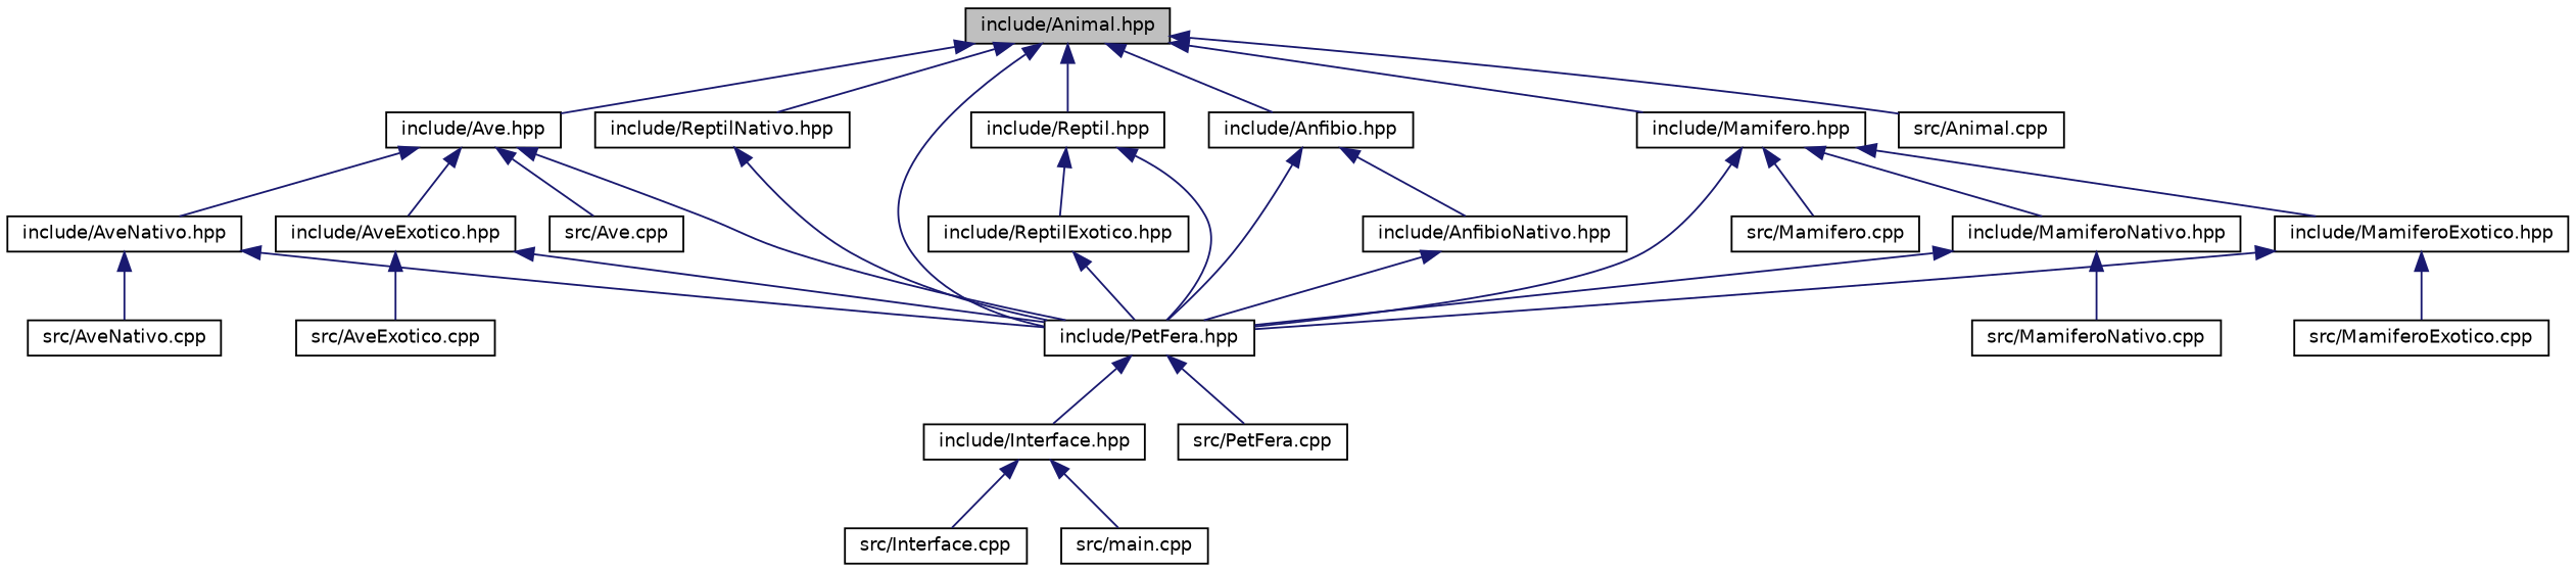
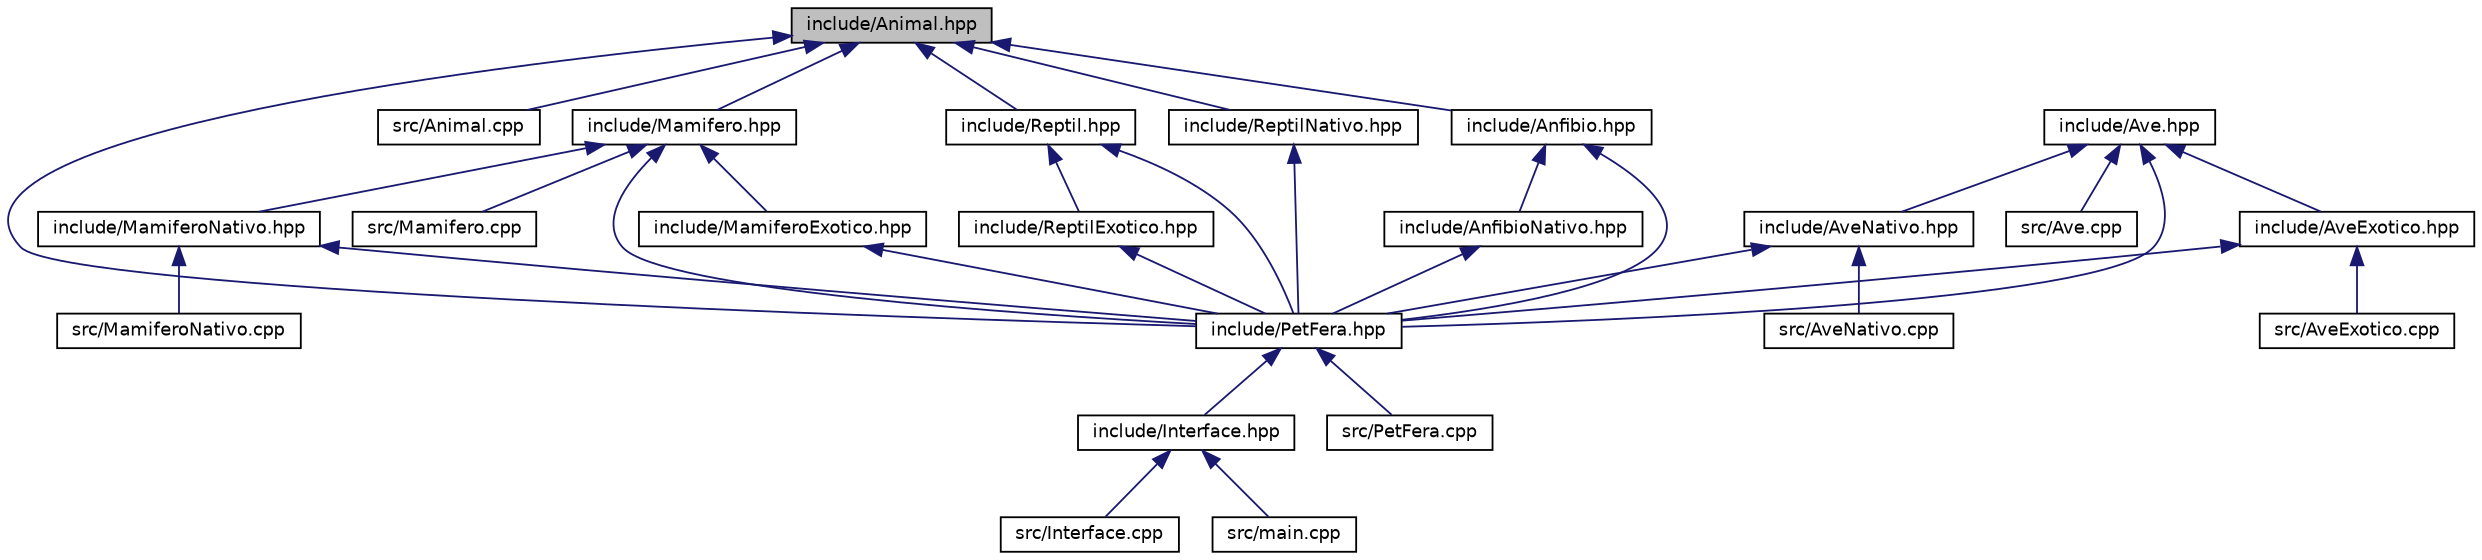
  digraph {
    node [color=black fillcolor=white fontname=Helvetica fontsize=10 shape=record style=filled]
    edge [color=midnightblue dir=back fontname=Helvetica fontsize=10 labelfontname=Helvetica labelfontsize=10 style=solid]
    n1 [fillcolor=grey75 fontcolor=black height=0.2 label="include/Animal.hpp" width=0.4]
    n2 [height=0.2 label="include/Anfibio.hpp" width=0.4]
    n3 [height=0.2 label="include/PetFera.hpp" width=0.4]
    n4 [height=0.2 label="include/Ave.hpp" width=0.4]
    n5 [height=0.2 label="include/Mamifero.hpp" width=0.4]
    n6 [height=0.2 label="include/Reptil.hpp" width=0.4]
    n7 [height=0.2 label="src/Animal.cpp" width=0.4]
    n8 [height=0.2 label="include/ReptilNativo.hpp" width=0.4]
    n9 [height=0.2 label="include/AnfibioNativo.hpp" width=0.4]
    n10 [height=0.2 label="include/Interface.hpp" width=0.4]
    n11 [height=0.2 label="src/PetFera.cpp" width=0.4]
    n12 [height=0.2 label="include/AveExotico.hpp" width=0.4]
    n13 [height=0.2 label="include/AveNativo.hpp" width=0.4]
    n14 [height=0.2 label="src/Ave.cpp" width=0.4]
    n15 [height=0.2 label="include/MamiferoExotico.hpp" width=0.4]
    n16 [height=0.2 label="include/MamiferoNativo.hpp" width=0.4]
    n17 [height=0.2 label="src/Mamifero.cpp" width=0.4]
    n18 [height=0.2 label="include/ReptilExotico.hpp" width=0.4]
    n19 [height=0.2 label="src/Interface.cpp" width=0.4]
    n20 [height=0.2 label="src/main.cpp" width=0.4]
    n21 [height=0.2 label="src/AveExotico.cpp" width=0.4]
    n22 [height=0.2 label="src/AveNativo.cpp" width=0.4]
-   n23 [height=0.2 label="src/MamiferoExotico.cpp" width=0.4]
    n24 [height=0.2 label="src/MamiferoNativo.cpp" width=0.4]
    n1 -> n2
    n1 -> n3
-   n1 -> n4
    n1 -> n5
    n1 -> n6
    n1 -> n7
    n1 -> n8
    n2 -> n3
    n2 -> n9
    n3 -> n10
    n3 -> n11
    n4 -> n3
    n4 -> n12
    n4 -> n13
    n4 -> n14
    n5 -> n3
    n5 -> n15
    n5 -> n16
    n5 -> n17
    n6 -> n3
    n6 -> n18
    n8 -> n3
    n9 -> n3
    n10 -> n19
    n10 -> n20
    n12 -> n3
    n12 -> n21
    n13 -> n3
    n13 -> n22
    n15 -> n3
-   n15 -> n23
    n16 -> n3
    n16 -> n24
    n18 -> n3
  }
